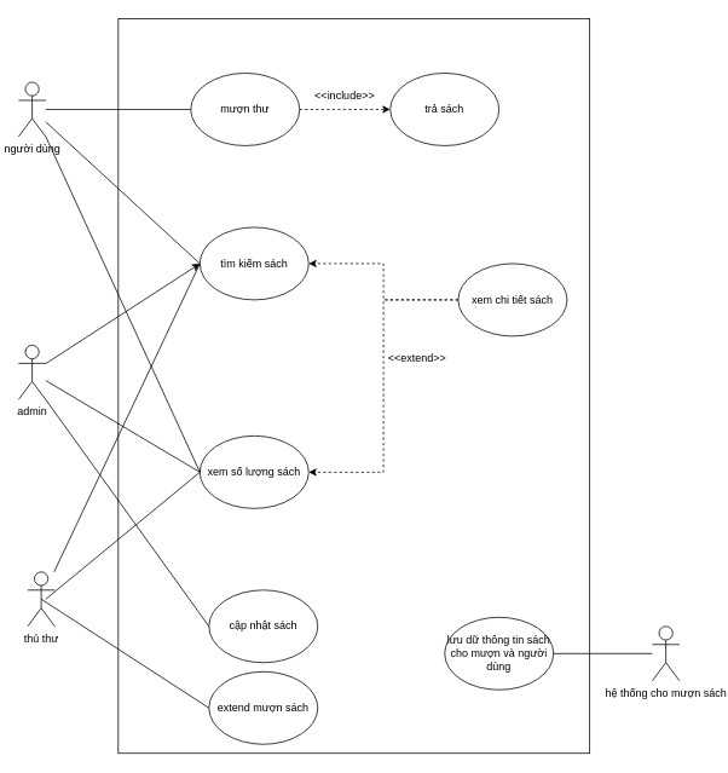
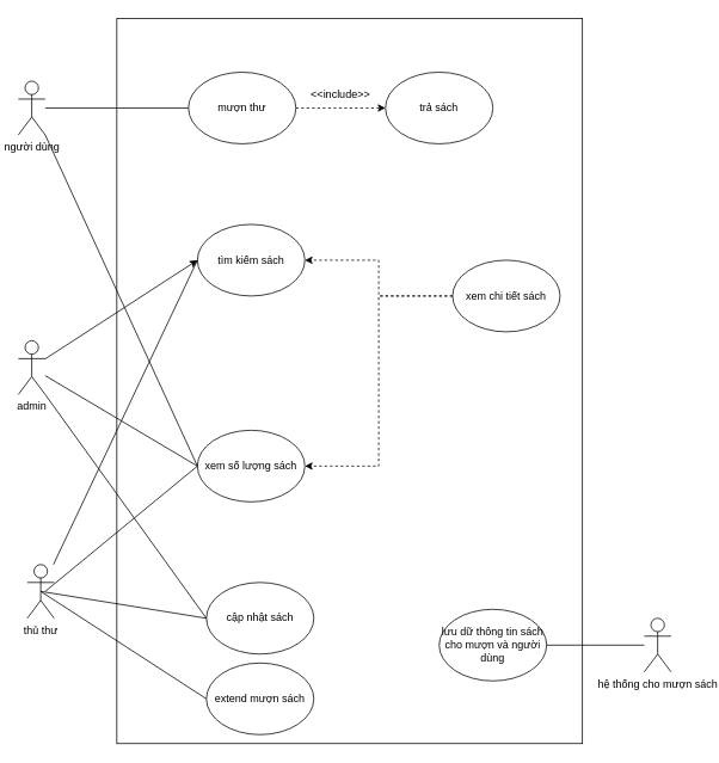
  <mxCell id="0" />
  <mxCell id="1" parent="0" />
  <mxCell id="2" value="&lt;div&gt;&lt;br&gt;&lt;/div&gt;&lt;div&gt;&lt;br&gt;&lt;/div&gt;" style="rounded=0;whiteSpace=wrap;html=1;" parent="1" vertex="1"><mxGeometry x="130" y="20" width="520" height="810" as="geometry" /></mxCell>
  <mxCell id="3" value="người dùng" style="shape=umlActor;verticalLabelPosition=bottom;verticalAlign=top;html=1;outlineConnect=0;" parent="1" vertex="1"><mxGeometry x="20" y="90" width="30" height="60" as="geometry" /></mxCell>
  <mxCell id="4" value="thủ thư" style="shape=umlActor;verticalLabelPosition=bottom;verticalAlign=top;html=1;outlineConnect=0;" parent="1" vertex="1"><mxGeometry x="30" y="630" width="30" height="60" as="geometry" /></mxCell>
  <mxCell id="5" value="admin" style="shape=umlActor;verticalLabelPosition=bottom;verticalAlign=top;html=1;outlineConnect=0;" parent="1" vertex="1"><mxGeometry x="20" y="380" width="30" height="60" as="geometry" /></mxCell>
  <mxCell id="6" value="hệ thống cho&lt;span style=&quot;background-color: transparent; color: light-dark(rgb(0, 0, 0), rgb(255, 255, 255));&quot;&gt;&amp;nbsp;mượn sách&lt;/span&gt;" style="shape=umlActor;verticalLabelPosition=bottom;verticalAlign=top;html=1;outlineConnect=0;" parent="1" vertex="1"><mxGeometry x="719" y="690" width="30" height="60" as="geometry" /></mxCell>
  <mxCell id="7" style="edgeStyle=orthogonalEdgeStyle;rounded=0;orthogonalLoop=1;jettySize=auto;html=1;dashed=1;" parent="1" source="8" target="9" edge="1"><mxGeometry relative="1" as="geometry" /></mxCell>
  <mxCell id="8" value="mượn thư" style="ellipse;whiteSpace=wrap;html=1;" parent="1" vertex="1"><mxGeometry x="210" y="80" width="120" height="80" as="geometry" /></mxCell>
  <mxCell id="9" value="trả sách" style="ellipse;whiteSpace=wrap;html=1;" parent="1" vertex="1"><mxGeometry x="430" y="80" width="120" height="80" as="geometry" /></mxCell>
  <mxCell id="10" value="tìm kiếm sách" style="ellipse;whiteSpace=wrap;html=1;" parent="1" vertex="1"><mxGeometry x="220" y="250" width="120" height="80" as="geometry" /></mxCell>
  <mxCell id="11" value="cập nhật sách" style="ellipse;whiteSpace=wrap;html=1;" parent="1" vertex="1"><mxGeometry x="230" y="650" width="120" height="80" as="geometry" /></mxCell>
  <mxCell id="12" value="xem số lượng sách" style="ellipse;whiteSpace=wrap;html=1;" parent="1" vertex="1"><mxGeometry x="220" y="480" width="120" height="80" as="geometry" /></mxCell>
  <mxCell id="13" style="edgeStyle=orthogonalEdgeStyle;rounded=0;orthogonalLoop=1;jettySize=auto;html=1;dashed=1;entryX=1;entryY=0.5;entryDx=0;entryDy=0;" parent="1" source="15" target="10" edge="1"><mxGeometry relative="1" as="geometry" /></mxCell>
  <mxCell id="14" style="edgeStyle=orthogonalEdgeStyle;rounded=0;orthogonalLoop=1;jettySize=auto;html=1;entryX=1;entryY=0.5;entryDx=0;entryDy=0;dashed=1;" parent="1" source="15" target="12" edge="1"><mxGeometry relative="1" as="geometry" /></mxCell>
  <mxCell id="15" value="xem chi tiết sách" style="ellipse;whiteSpace=wrap;html=1;" parent="1" vertex="1"><mxGeometry x="505" y="290" width="120" height="80" as="geometry" /></mxCell>
  <mxCell id="16" value="lưu dữ thông tin sách cho mượn và người dùng" style="ellipse;whiteSpace=wrap;html=1;" parent="1" vertex="1"><mxGeometry x="490" y="680" width="120" height="80" as="geometry" /></mxCell>
  <mxCell id="17" value="" style="endArrow=none;html=1;rounded=0;exitX=1;exitY=0.5;exitDx=0;exitDy=0;" parent="1" source="16" target="6" edge="1"><mxGeometry width="50" height="50" relative="1" as="geometry"><mxPoint x="630" y="610" as="sourcePoint" /><mxPoint x="680" y="560" as="targetPoint" /></mxGeometry></mxCell>
  <mxCell id="18" value="" style="endArrow=none;html=1;rounded=0;entryX=0;entryY=0.5;entryDx=0;entryDy=0;" parent="1" source="3" target="8" edge="1"><mxGeometry width="50" height="50" relative="1" as="geometry"><mxPoint x="420" y="370" as="sourcePoint" /><mxPoint x="470" y="320" as="targetPoint" /></mxGeometry></mxCell>
- <mxCell id="19" value="" style="endArrow=none;html=1;rounded=0;exitX=0;exitY=0.5;exitDx=0;exitDy=0;" parent="1" source="10" target="3" edge="1"><mxGeometry width="50" height="50" relative="1" as="geometry"><mxPoint x="334" y="285" as="sourcePoint" /><mxPoint x="420" y="340" as="targetPoint" /></mxGeometry></mxCell>
  <mxCell id="20" value="extend mượn sách" style="ellipse;whiteSpace=wrap;html=1;" parent="1" vertex="1"><mxGeometry x="230" y="740" width="120" height="80" as="geometry" /></mxCell>
  <mxCell id="21" value="" style="endArrow=none;html=1;rounded=0;exitX=0.5;exitY=0.5;exitDx=0;exitDy=0;exitPerimeter=0;entryX=0;entryY=0.5;entryDx=0;entryDy=0;" parent="1" source="4" target="20" edge="1"><mxGeometry width="50" height="50" relative="1" as="geometry"><mxPoint x="500" y="490" as="sourcePoint" /><mxPoint x="550" y="440" as="targetPoint" /></mxGeometry></mxCell>
+ <mxCell id="22" value="" style="endArrow=none;html=1;rounded=0;entryX=0;entryY=0.5;entryDx=0;entryDy=0;exitX=0.5;exitY=0.5;exitDx=0;exitDy=0;exitPerimeter=0;" parent="1" source="4" target="11" edge="1"><mxGeometry width="50" height="50" relative="1" as="geometry"><mxPoint x="45" y="720" as="sourcePoint" /><mxPoint x="680" y="560" as="targetPoint" /></mxGeometry></mxCell>
  <mxCell id="23" value="" style="endArrow=none;html=1;rounded=0;exitX=1;exitY=1;exitDx=0;exitDy=0;exitPerimeter=0;entryX=0;entryY=0.5;entryDx=0;entryDy=0;" parent="1" source="3" target="12" edge="1"><mxGeometry width="50" height="50" relative="1" as="geometry"><mxPoint x="80" y="230" as="sourcePoint" /><mxPoint x="270" y="340" as="targetPoint" /></mxGeometry></mxCell>
  <mxCell id="24" value="" style="endArrow=none;html=1;rounded=0;entryX=0;entryY=0.5;entryDx=0;entryDy=0;" parent="1" source="4" target="10" edge="1"><mxGeometry width="50" height="50" relative="1" as="geometry"><mxPoint x="630" y="610" as="sourcePoint" /><mxPoint x="680" y="560" as="targetPoint" /></mxGeometry></mxCell>
  <mxCell id="25" value="" style="endArrow=none;html=1;rounded=0;exitX=0;exitY=0.5;exitDx=0;exitDy=0;" parent="1" source="12" edge="1"><mxGeometry width="50" height="50" relative="1" as="geometry"><mxPoint x="630" y="610" as="sourcePoint" /><mxPoint x="50" y="660" as="targetPoint" /></mxGeometry></mxCell>
  <mxCell id="26" value="&amp;lt;&amp;lt;include&amp;gt;&amp;gt;" style="text;html=1;whiteSpace=wrap;strokeColor=none;fillColor=none;align=center;verticalAlign=middle;rounded=0;" parent="1" vertex="1"><mxGeometry x="350" y="90" width="60" height="30" as="geometry" /></mxCell>
- <mxCell id="27" value="&amp;lt;&amp;lt;extend&amp;gt;&amp;gt;" style="text;html=1;whiteSpace=wrap;strokeColor=none;fillColor=none;align=center;verticalAlign=middle;rounded=0;" parent="1" vertex="1"><mxGeometry x="430" y="380" width="60" height="30" as="geometry" /></mxCell>
  <mxCell id="28" value="" style="endArrow=classic;html=1;rounded=0;entryX=0;entryY=0.5;entryDx=0;entryDy=0;" parent="1" source="5" target="10" edge="1"><mxGeometry width="50" height="50" relative="1" as="geometry"><mxPoint x="540" y="480" as="sourcePoint" /><mxPoint x="590" y="430" as="targetPoint" /></mxGeometry></mxCell>
  <mxCell id="29" value="" style="endArrow=none;html=1;rounded=0;" parent="1" source="5" edge="1"><mxGeometry width="50" height="50" relative="1" as="geometry"><mxPoint x="50" y="520" as="sourcePoint" /><mxPoint x="220" y="520" as="targetPoint" /></mxGeometry></mxCell>
  <mxCell id="30" value="" style="endArrow=none;html=1;rounded=0;entryX=0;entryY=0.5;entryDx=0;entryDy=0;exitX=1;exitY=1;exitDx=0;exitDy=0;exitPerimeter=0;" parent="1" source="5" target="11" edge="1"><mxGeometry width="50" height="50" relative="1" as="geometry"><mxPoint x="50" y="430" as="sourcePoint" /><mxPoint x="60" y="480" as="targetPoint" /></mxGeometry></mxCell>
